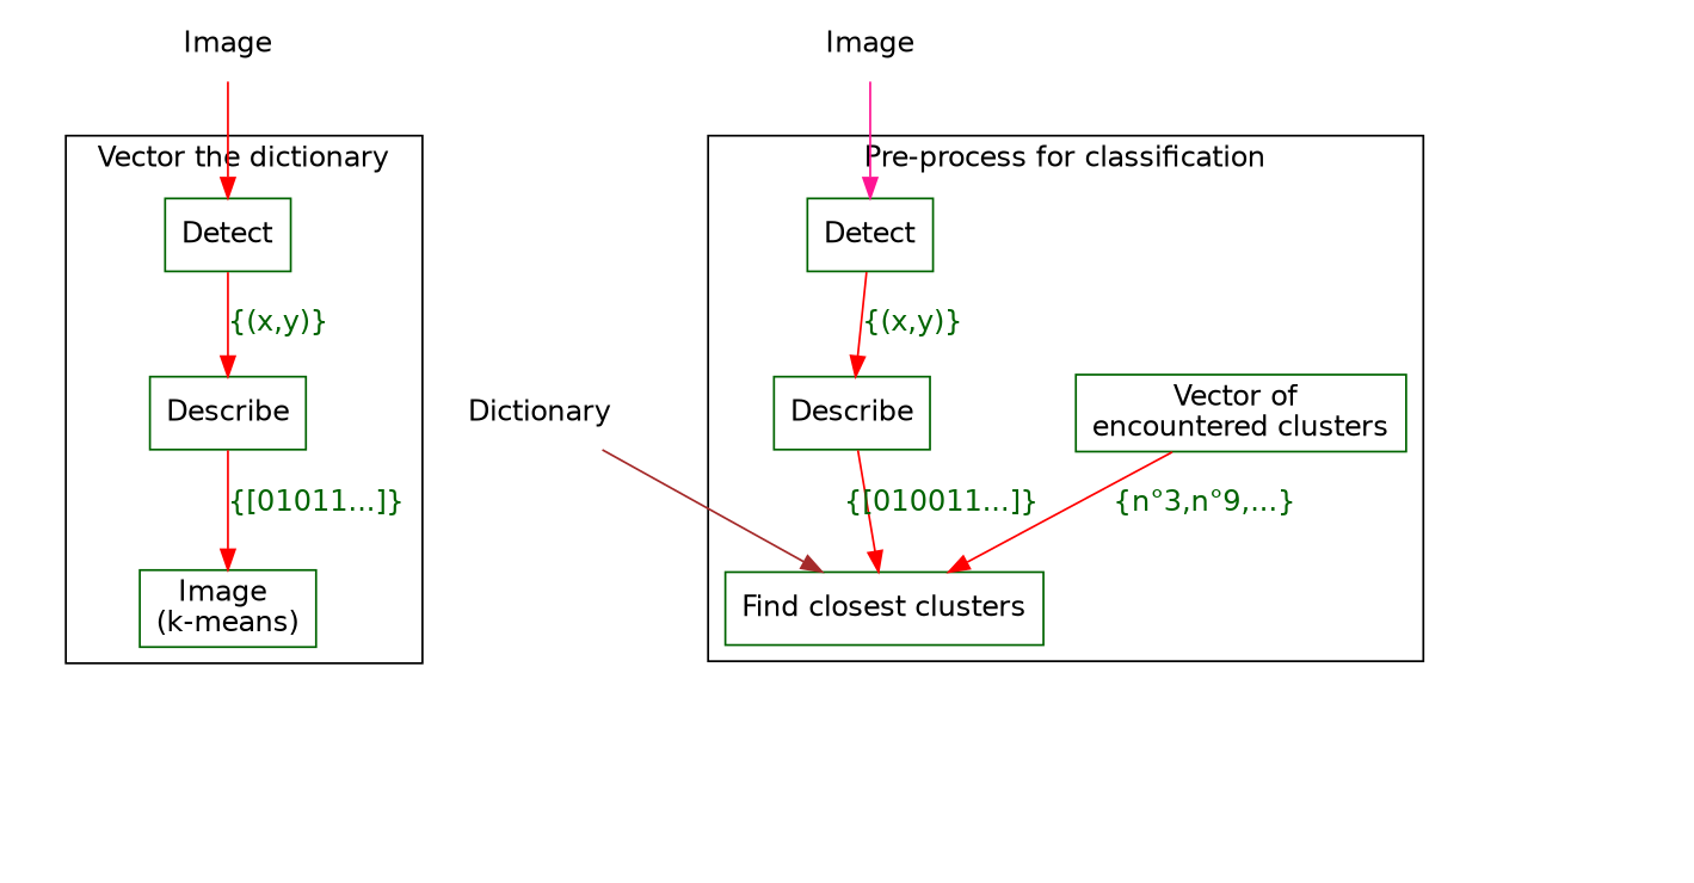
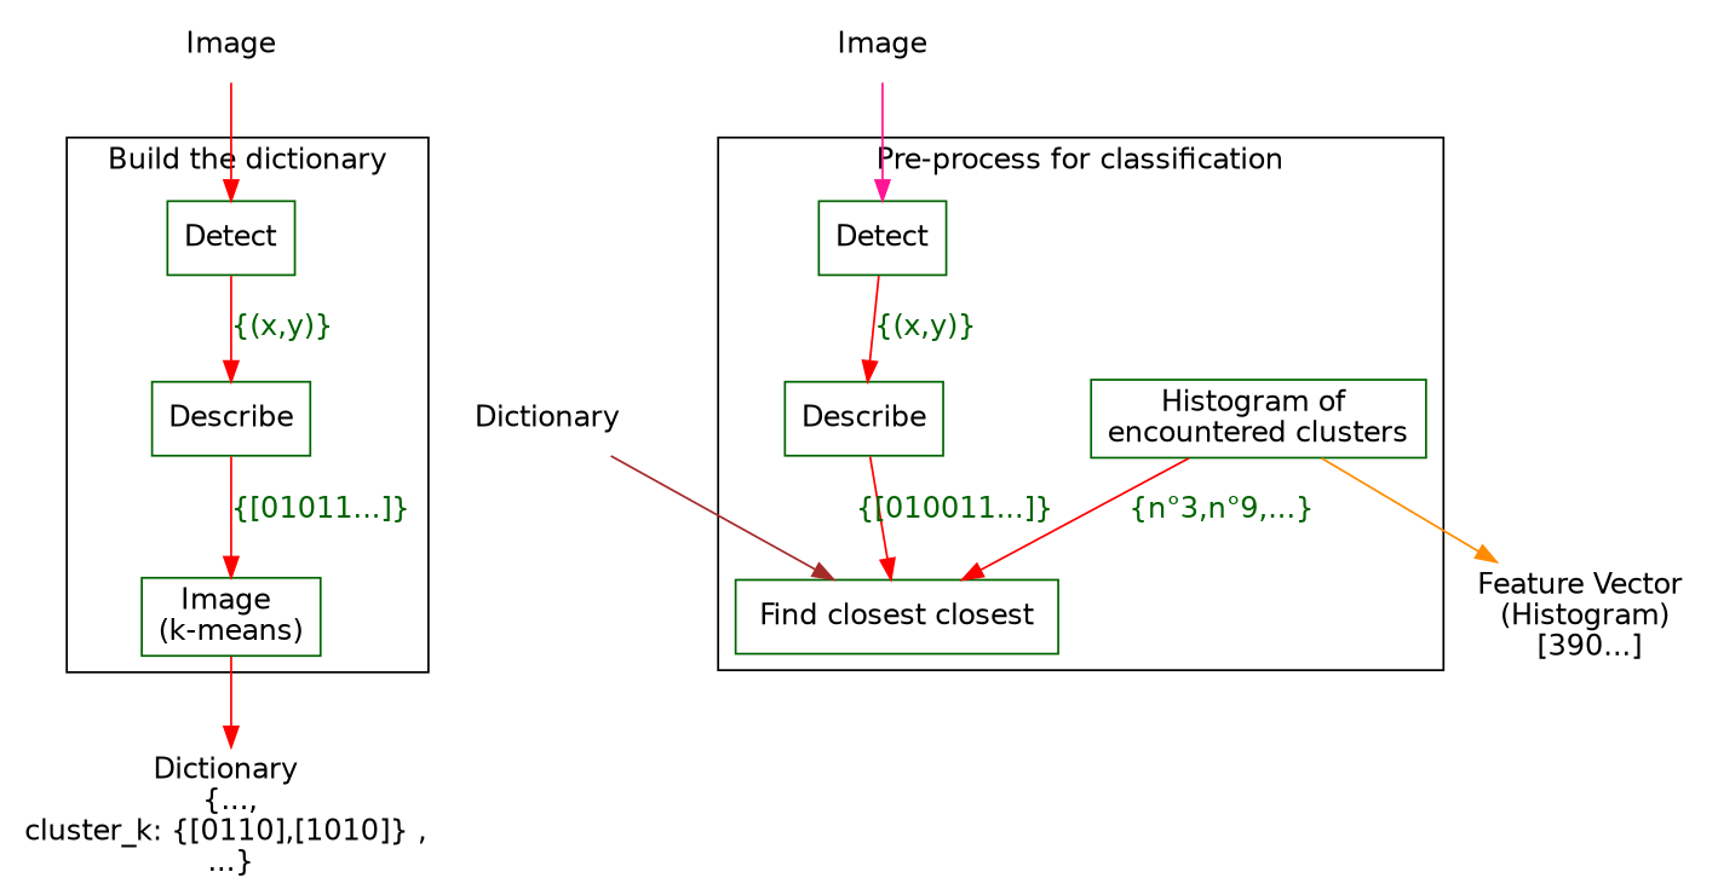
  digraph {
    fontname=Helvetica
    nodesep=1
    splines=false
    node [color=darkgreen fontname=Helvetica shape=box]
    edge [color=red fontcolor=darkgreen fontname=Helvetica]
    n1 [label=Detect]
    n2 [label=Describe]
    n3 [label="Image \n(k-means)"]
    n4 [label=Image shape=none]
+   n5 [label="Dictionary \n {..., \ncluster_k: {[0110],[1010]} , \n...}" shape=none]
    n6 [label=Detect]
    n7 [label=Describe]
-   n8 [label="Find closest clusters"]
-   n9 [label="Vector of \nencountered clusters"]
+   n8 [label="Find closest closest"]
+   n9 [label="Histogram of \nencountered clusters"]
+   n10 [label="Feature Vector \n (Histogram) \n [390...]" shape=none]
    n11 [label=Image shape=none]
    n12 [label=Dictionary shape=none]
    subgraph sub_1 {
      n4
+     n5
      subgraph cluster_2 {
-       label="Vector the dictionary"
+       label="Build the dictionary"
        n1
        n2
        n3
      }
    }
    subgraph sub_3 {
+     n10
      n11
      n12
      subgraph cluster_4 {
        label="Pre-process for classification"
        n6
        n7
        n8
        n9
      }
    }
    n1 -> n2 [label="{(x,y)}"]
    n2 -> n3 [label="{[01011...]}"]
+   n3 -> n5
    n4 -> n1
    n6 -> n7 [label="{(x,y)}"]
    n7 -> n8 [label="{[010011...]}"]
    n9 -> n8 [label="{n°3,n°9,...}"]
+   n9 -> n10 [color=darkorange]
    n11 -> n6 [color=deeppink]
    n12 -> n8 [color=brown]
  }
